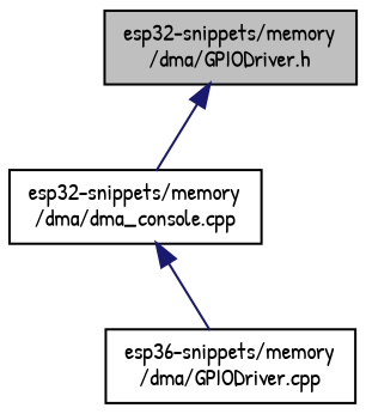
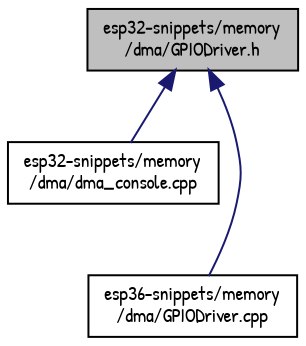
  digraph {
    fontname="Patrick Hand"
    node [color=black fillcolor=white fontname="Patrick Hand" fontsize=10 shape=record style=filled]
    edge [color=midnightblue dir=back fontname="Patrick Hand" fontsize=10 labelfontname=Helvetica labelfontsize=10 style=solid]
    n1 [fillcolor=grey75 fontcolor=black height=0.2 label="esp32-snippets/memory\l/dma/GPIODriver.h" width=0.4]
    n2 [height=0.2 label="esp32-snippets/memory\l/dma/dma_console.cpp" width=0.4]
    n3 [height=0.2 label="esp36-snippets/memory\l/dma/GPIODriver.cpp" width=0.4]
    n1 -> n2
-   n2 -> n3
+   n1 -> n3
  }
